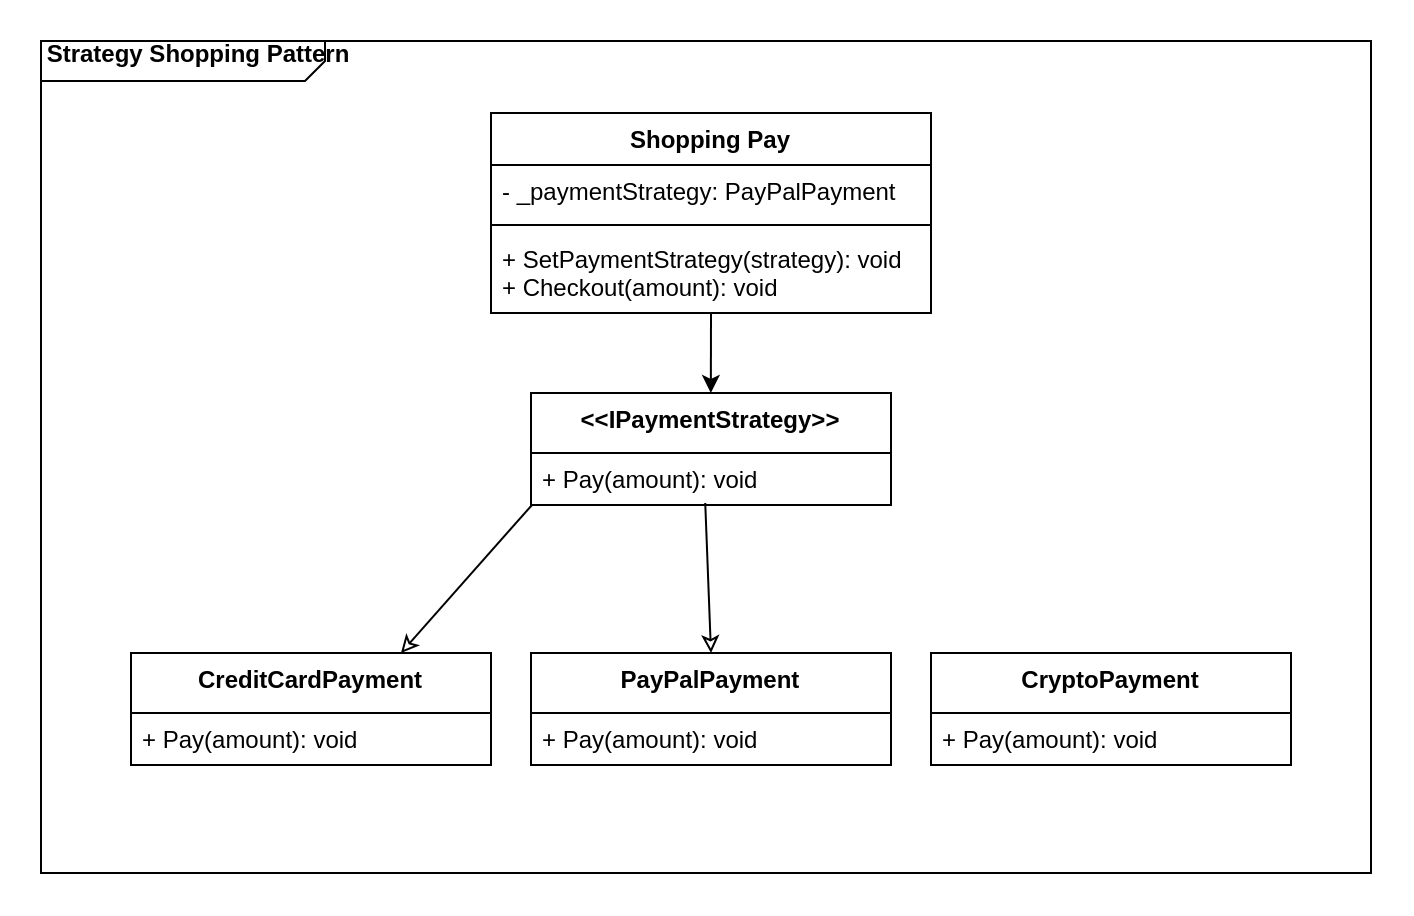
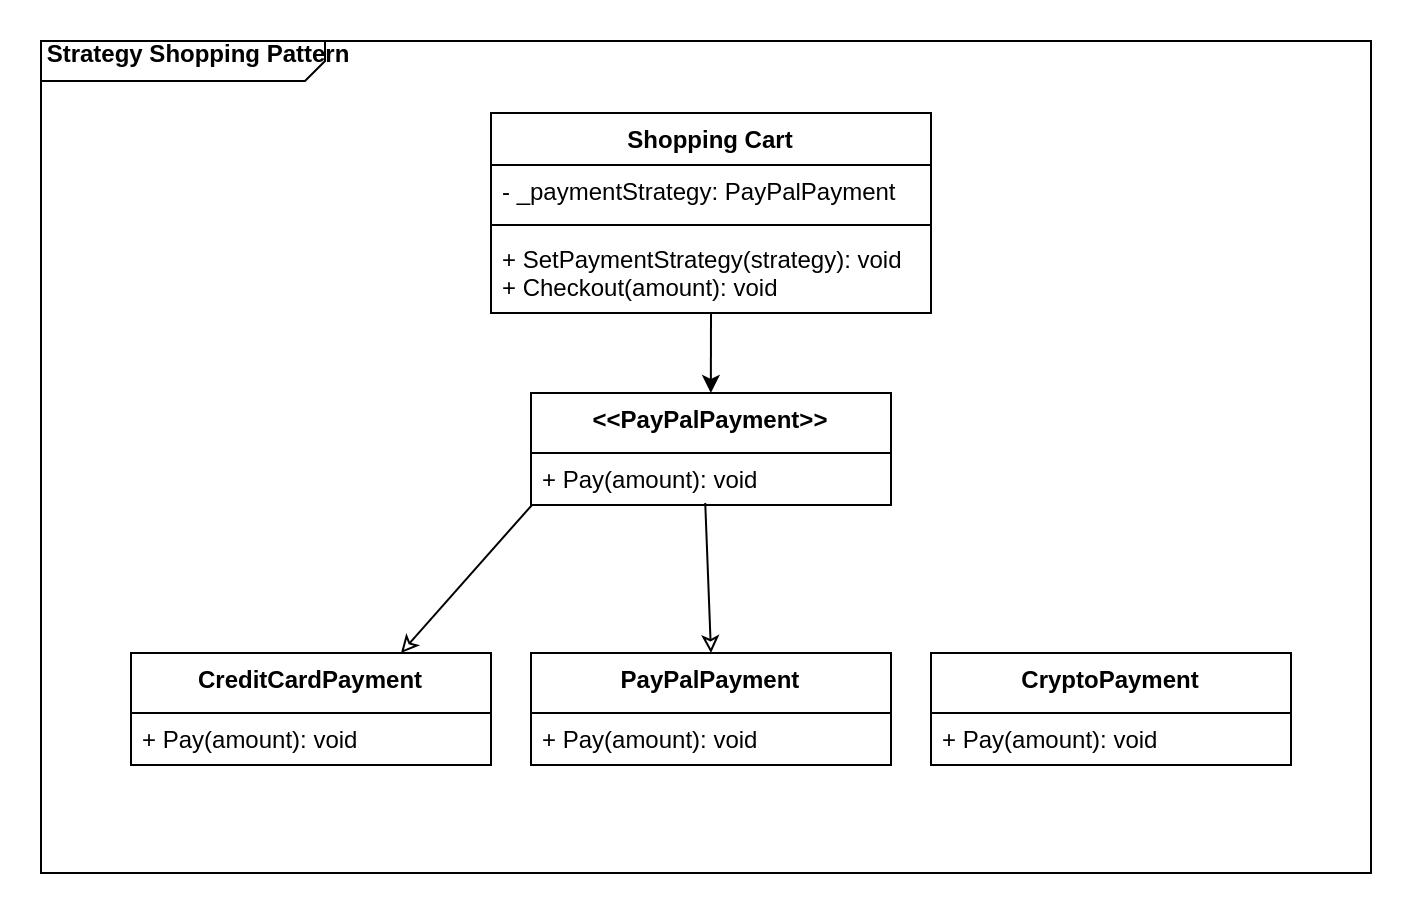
  <mxCell id="0" style=";html=1;" />
  <mxCell id="1" style=";html=1;" parent="0" />
  <mxCell id="2" value="&lt;b&gt;&amp;nbsp;Strategy Shopping Pattern&lt;/b&gt;&lt;p style=&quot;margin:0px;margin-top:4px;margin-left:10px;text-align:left;&quot;&gt;&lt;/p&gt;" style="html=1;shape=mxgraph.sysml.package;labelX=142.77;align=left;spacingLeft=10;overflow=fill;recursiveResize=0;noLabel=0;labelPadding=10;direction=east;snapToPoint=0;perimeter=ellipsePerimeter;fixDash=0;container=0;movable=1;movableLabel=0;" vertex="1" parent="1"><mxGeometry x="20" y="20" width="665" height="416" as="geometry" /></mxCell>
- <mxCell id="3" value="&amp;lt;&amp;lt;IPaymentStrategy&amp;gt;&amp;gt;" style="swimlane;fontStyle=1;align=center;verticalAlign=top;childLayout=stackLayout;horizontal=1;startSize=30;horizontalStack=0;resizeParent=1;resizeParentMax=0;resizeLast=0;collapsible=1;marginBottom=0;whiteSpace=wrap;html=1;" vertex="1" parent="1"><mxGeometry x="265" y="196" width="180" height="56" as="geometry"><mxRectangle x="380" y="520" width="170" height="30" as="alternateBounds" /></mxGeometry></mxCell>
+ <mxCell id="3" value="&amp;lt;&amp;lt;PayPalPayment&amp;gt;&amp;gt;" style="swimlane;fontStyle=1;align=center;verticalAlign=top;childLayout=stackLayout;horizontal=1;startSize=30;horizontalStack=0;resizeParent=1;resizeParentMax=0;resizeLast=0;collapsible=1;marginBottom=0;whiteSpace=wrap;html=1;" vertex="1" parent="1"><mxGeometry x="265" y="196" width="180" height="56" as="geometry"><mxRectangle x="380" y="520" width="170" height="30" as="alternateBounds" /></mxGeometry></mxCell>
  <mxCell id="4" value="+ Pay(amount): void" style="text;strokeColor=none;fillColor=none;align=left;verticalAlign=top;spacingLeft=4;spacingRight=4;overflow=hidden;rotatable=0;points=[[0,0.5],[1,0.5]];portConstraint=eastwest;whiteSpace=wrap;html=1;" vertex="1" parent="3"><mxGeometry y="30" width="180" height="26" as="geometry" /></mxCell>
  <mxCell id="5" value="CreditCardPayment" style="swimlane;fontStyle=1;align=center;verticalAlign=top;childLayout=stackLayout;horizontal=1;startSize=30;horizontalStack=0;resizeParent=1;resizeParentMax=0;resizeLast=0;collapsible=1;marginBottom=0;whiteSpace=wrap;html=1;" vertex="1" parent="1"><mxGeometry x="65" y="326" width="180" height="56" as="geometry" /></mxCell>
  <mxCell id="6" value="+ Pay(amount): void" style="text;strokeColor=none;fillColor=none;align=left;verticalAlign=top;spacingLeft=4;spacingRight=4;overflow=hidden;rotatable=0;points=[[0,0.5],[1,0.5]];portConstraint=eastwest;whiteSpace=wrap;html=1;" vertex="1" parent="5"><mxGeometry y="30" width="180" height="26" as="geometry" /></mxCell>
  <mxCell id="7" value="PayPalPayment" style="swimlane;fontStyle=1;align=center;verticalAlign=top;childLayout=stackLayout;horizontal=1;startSize=30;horizontalStack=0;resizeParent=1;resizeParentMax=0;resizeLast=0;collapsible=1;marginBottom=0;whiteSpace=wrap;html=1;" vertex="1" parent="1"><mxGeometry x="265" y="326" width="180" height="56" as="geometry" /></mxCell>
  <mxCell id="8" value="+ Pay(amount): void" style="text;strokeColor=none;fillColor=none;align=left;verticalAlign=top;spacingLeft=4;spacingRight=4;overflow=hidden;rotatable=0;points=[[0,0.5],[1,0.5]];portConstraint=eastwest;whiteSpace=wrap;html=1;" vertex="1" parent="7"><mxGeometry y="30" width="180" height="26" as="geometry" /></mxCell>
  <mxCell id="9" value="CryptoPayment" style="swimlane;fontStyle=1;align=center;verticalAlign=top;childLayout=stackLayout;horizontal=1;startSize=30;horizontalStack=0;resizeParent=1;resizeParentMax=0;resizeLast=0;collapsible=1;marginBottom=0;whiteSpace=wrap;html=1;" vertex="1" parent="1"><mxGeometry x="465" y="326" width="180" height="56" as="geometry" /></mxCell>
  <mxCell id="10" value="+ Pay(amount): void" style="text;strokeColor=none;fillColor=none;align=left;verticalAlign=top;spacingLeft=4;spacingRight=4;overflow=hidden;rotatable=0;points=[[0,0.5],[1,0.5]];portConstraint=eastwest;whiteSpace=wrap;html=1;" vertex="1" parent="9"><mxGeometry y="30" width="180" height="26" as="geometry" /></mxCell>
  <mxCell id="11" value="" style="endArrow=classic;html=1;rounded=0;arcSize=20;anchorPointDirection=1;startFill=1;endFill=0;exitX=0.004;exitY=0.99;exitDx=0;exitDy=0;exitPerimeter=0;entryX=0.75;entryY=0;entryDx=0;entryDy=0;" edge="1" parent="1" source="4" target="5"><mxGeometry width="50" height="50" relative="1" as="geometry"><mxPoint x="135.001" y="313.488" as="sourcePoint" /><mxPoint x="254.613" y="256" as="targetPoint" /></mxGeometry></mxCell>
  <mxCell id="12" value="" style="endArrow=classic;html=1;rounded=0;exitX=0.484;exitY=0.961;exitDx=0;exitDy=0;exitPerimeter=0;arcSize=20;anchorPointDirection=1;startFill=1;endFill=0;entryX=0.5;entryY=0;entryDx=0;entryDy=0;" edge="1" parent="1" source="4" target="7"><mxGeometry width="50" height="50" relative="1" as="geometry"><mxPoint x="348" y="261" as="sourcePoint" /><mxPoint x="265" y="331" as="targetPoint" /></mxGeometry></mxCell>
- <mxCell id="13" value="Shopping Pay" style="swimlane;fontStyle=1;align=center;verticalAlign=top;childLayout=stackLayout;horizontal=1;startSize=26;horizontalStack=0;resizeParent=1;resizeParentMax=0;resizeLast=0;collapsible=1;marginBottom=0;whiteSpace=wrap;html=1;" vertex="1" parent="1"><mxGeometry x="245" y="56" width="220" height="100" as="geometry" /></mxCell>
+ <mxCell id="13" value="Shopping Cart" style="swimlane;fontStyle=1;align=center;verticalAlign=top;childLayout=stackLayout;horizontal=1;startSize=26;horizontalStack=0;resizeParent=1;resizeParentMax=0;resizeLast=0;collapsible=1;marginBottom=0;whiteSpace=wrap;html=1;" vertex="1" parent="1"><mxGeometry x="245" y="56" width="220" height="100" as="geometry" /></mxCell>
  <mxCell id="14" value="- _paymentStrategy: PayPalPayment" style="text;strokeColor=none;fillColor=none;align=left;verticalAlign=top;spacingLeft=4;spacingRight=4;overflow=hidden;rotatable=0;points=[[0,0.5],[1,0.5]];portConstraint=eastwest;whiteSpace=wrap;html=1;" vertex="1" parent="13"><mxGeometry y="26" width="220" height="26" as="geometry" /></mxCell>
  <mxCell id="15" value="" style="line;strokeWidth=1;fillColor=none;align=left;verticalAlign=middle;spacingTop=-1;spacingLeft=3;spacingRight=3;rotatable=0;labelPosition=right;points=[];portConstraint=eastwest;strokeColor=inherit;" vertex="1" parent="13"><mxGeometry y="52" width="220" height="8" as="geometry" /></mxCell>
  <mxCell id="16" value="+ SetPaymentStrategy(strategy): void&lt;br&gt;+ Checkout(amount): void" style="text;strokeColor=none;fillColor=none;align=left;verticalAlign=top;spacingLeft=4;spacingRight=4;overflow=hidden;rotatable=0;points=[[0,0.5],[1,0.5]];portConstraint=eastwest;whiteSpace=wrap;html=1;" vertex="1" parent="13"><mxGeometry y="60" width="220" height="40" as="geometry" /></mxCell>
  <mxCell id="17" value="" style="endArrow=classic;html=1;rounded=0;entryX=0.5;entryY=0;entryDx=0;entryDy=0;strokeColor=default;bendable=0;exitX=0.5;exitY=1;exitDx=0;exitDy=0;" edge="1" parent="1" source="13"><mxGeometry width="50" height="50" relative="1" as="geometry"><mxPoint x="355" y="156" as="sourcePoint" /><mxPoint x="354.92" y="196" as="targetPoint" /></mxGeometry></mxCell>
